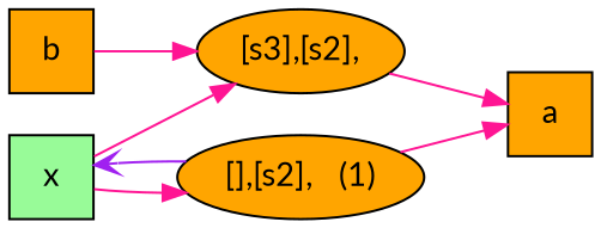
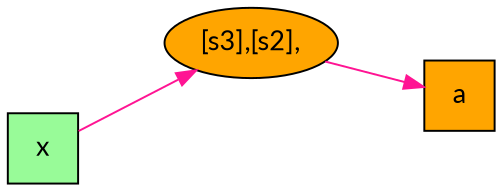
  digraph {
    fontname=Lato
    rankdir=LR
    node [fillcolor=orange fontname=Lato shape=box style=filled]
    edge [arrowhead=normal color=deeppink fontname=Lato]
    n1 [label=a width=0.5]
-   n2 [label=b width=0.5]
    n3 [label="[s3],[s2]," width=0.5 shape=""]
    n4 [fillcolor=palegreen label=x width=0.5]
-   n5 [label="[],[s2],   (1)" width=0.5 shape=""]
-   n2 -> n3
    n3 -> n1
    n4 -> n3
-   n4 -> n5
-   n5 -> n1
-   n5 -> n4 [arrowhead=vee color=purple]
  }
